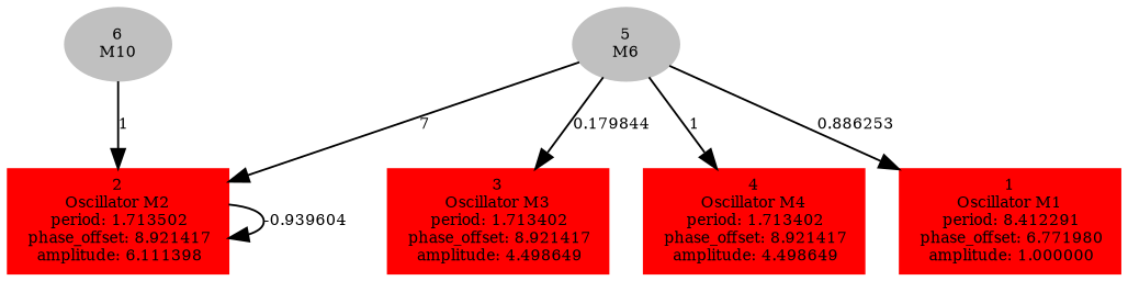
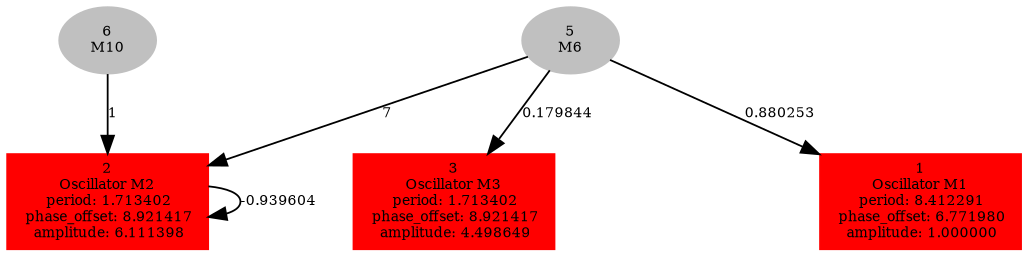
  digraph {
    forcelabels=true
    node [color=red fontsize=8 shape=box style=filled]
    edge [fontsize=8]
    n1 [label=<1<BR />Oscillator M1<BR /> period: 8.412291<BR /> phase_offset: 6.771980<BR /> amplitude: 1.000000>]
-   n2 [label=<2<BR />Oscillator M2<BR /> period: 1.713502<BR /> phase_offset: 8.921417<BR /> amplitude: 6.111398>]
+   n2 [label=<2<BR />Oscillator M2<BR /> period: 1.713402<BR /> phase_offset: 8.921417<BR /> amplitude: 6.111398>]
    n3 [label=<3<BR />Oscillator M3<BR /> period: 1.713402<BR /> phase_offset: 8.921417<BR /> amplitude: 4.498649>]
-   n4 [label=<4<BR />Oscillator M4<BR /> period: 1.713402<BR /> phase_offset: 8.921417<BR /> amplitude: 4.498649>]
    n5 [color=grey label=<5<BR/>M6> shape=""]
    n6 [color=grey label=<6<BR/>M10> shape=""]
    n2 -> n2 [label="-0.939604 "]
-   n5 -> n1 [label="0.886253 "]
+   n5 -> n1 [label="0.880253 "]
    n5 -> n2 [label="7 "]
    n5 -> n3 [label="0.179844 "]
-   n5 -> n4 [label="1 "]
    n6 -> n2 [label="1 "]
  }
